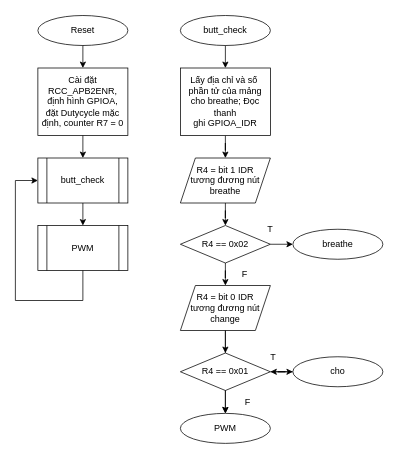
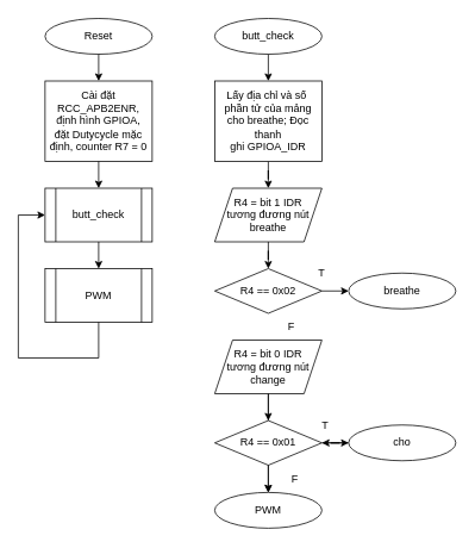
  <mxCell id="0" />
  <mxCell id="1" parent="0" />
  <mxCell id="2" value="Reset" style="rounded=1;whiteSpace=wrap;html=1;fontSize=12;glass=0;strokeWidth=1;shadow=0;shape=ellipse;perimeter=ellipsePerimeter;" parent="1" vertex="1"><mxGeometry x="50" y="20" width="120" height="40" as="geometry" /></mxCell>
  <mxCell id="3" value="Cài đặt RCC_APB2ENR, định hình GPIOA,&lt;br&gt;đặt Dutycycle mặc định, counter R7 = 0" style="rounded=0;whiteSpace=wrap;html=1;" vertex="1" parent="1"><mxGeometry x="50" y="90" width="120" height="90" as="geometry" /></mxCell>
  <mxCell id="4" value="butt_check" style="shape=process;whiteSpace=wrap;html=1;backgroundOutline=1;" vertex="1" parent="1"><mxGeometry x="50" y="210" width="120" height="60" as="geometry" /></mxCell>
  <mxCell id="5" value="PWM" style="shape=process;whiteSpace=wrap;html=1;backgroundOutline=1;" vertex="1" parent="1"><mxGeometry x="50" y="300" width="120" height="60" as="geometry" /></mxCell>
  <mxCell id="6" value="" style="endArrow=classic;html=1;rounded=0;exitX=0.5;exitY=1;exitDx=0;exitDy=0;entryX=0.5;entryY=0;entryDx=0;entryDy=0;" edge="1" parent="1" source="2" target="3"><mxGeometry width="50" height="50" relative="1" as="geometry"><mxPoint x="280" y="340" as="sourcePoint" /><mxPoint x="330" y="290" as="targetPoint" /></mxGeometry></mxCell>
  <mxCell id="7" value="" style="endArrow=classic;html=1;rounded=0;exitX=0.5;exitY=1;exitDx=0;exitDy=0;entryX=0.5;entryY=0;entryDx=0;entryDy=0;" edge="1" parent="1" source="3" target="4"><mxGeometry width="50" height="50" relative="1" as="geometry"><mxPoint x="280" y="340" as="sourcePoint" /><mxPoint x="330" y="290" as="targetPoint" /></mxGeometry></mxCell>
  <mxCell id="8" value="" style="endArrow=classic;html=1;rounded=0;exitX=0.5;exitY=1;exitDx=0;exitDy=0;entryX=0.5;entryY=0;entryDx=0;entryDy=0;" edge="1" parent="1" source="4" target="5"><mxGeometry width="50" height="50" relative="1" as="geometry"><mxPoint x="280" y="340" as="sourcePoint" /><mxPoint x="330" y="290" as="targetPoint" /></mxGeometry></mxCell>
  <mxCell id="9" value="" style="endArrow=classic;html=1;rounded=0;exitX=0.5;exitY=1;exitDx=0;exitDy=0;entryX=0;entryY=0.5;entryDx=0;entryDy=0;" edge="1" parent="1" source="5" target="4"><mxGeometry width="50" height="50" relative="1" as="geometry"><mxPoint x="280" y="340" as="sourcePoint" /><mxPoint x="330" y="290" as="targetPoint" /><Array as="points"><mxPoint x="110" y="400" /><mxPoint x="20" y="400" /><mxPoint x="20" y="240" /></Array></mxGeometry></mxCell>
  <mxCell id="10" value="butt_check" style="rounded=1;whiteSpace=wrap;html=1;fontSize=12;glass=0;strokeWidth=1;shadow=0;shape=ellipse;perimeter=ellipsePerimeter;" vertex="1" parent="1"><mxGeometry x="240" y="20" width="120" height="40" as="geometry" /></mxCell>
  <mxCell id="11" value="" style="edgeStyle=orthogonalEdgeStyle;rounded=0;orthogonalLoop=1;jettySize=auto;html=1;" edge="1" parent="1" source="12" target="14"><mxGeometry relative="1" as="geometry" /></mxCell>
  <mxCell id="12" value="Lấy địa chỉ và số&amp;nbsp;&lt;br&gt;phần tử của mảng cho breathe; Đọc thanh ghi&amp;nbsp;GPIOA_IDR" style="rounded=0;whiteSpace=wrap;html=1;" vertex="1" parent="1"><mxGeometry x="240" y="90" width="120" height="90" as="geometry" /></mxCell>
  <mxCell id="13" value="" style="edgeStyle=orthogonalEdgeStyle;rounded=0;orthogonalLoop=1;jettySize=auto;html=1;" edge="1" parent="1" source="14" target="16"><mxGeometry relative="1" as="geometry" /></mxCell>
  <mxCell id="14" value="R4 = bit 1 IDR&lt;br&gt;tương đương nút&lt;br&gt;breathe" style="shape=parallelogram;perimeter=parallelogramPerimeter;whiteSpace=wrap;html=1;fixedSize=1;" vertex="1" parent="1"><mxGeometry x="240" y="210" width="120" height="60" as="geometry" /></mxCell>
- <mxCell id="15" value="" style="edgeStyle=orthogonalEdgeStyle;rounded=0;orthogonalLoop=1;jettySize=auto;html=1;" edge="1" parent="1" source="16" target="19"><mxGeometry relative="1" as="geometry" /></mxCell>
  <mxCell id="16" value="R4 == 0x02" style="rhombus;whiteSpace=wrap;html=1;" vertex="1" parent="1"><mxGeometry x="240" y="300" width="120" height="50" as="geometry" /></mxCell>
  <mxCell id="17" value="breathe" style="rounded=1;whiteSpace=wrap;html=1;fontSize=12;glass=0;strokeWidth=1;shadow=0;shape=ellipse;perimeter=ellipsePerimeter;" vertex="1" parent="1"><mxGeometry x="390" y="305" width="120" height="40" as="geometry" /></mxCell>
  <mxCell id="18" value="" style="edgeStyle=orthogonalEdgeStyle;rounded=0;orthogonalLoop=1;jettySize=auto;html=1;" edge="1" parent="1" source="19" target="23"><mxGeometry relative="1" as="geometry" /></mxCell>
  <mxCell id="19" value="R4 = bit 0 IDR&lt;br&gt;tương đương nút&lt;br&gt;change" style="shape=parallelogram;perimeter=parallelogramPerimeter;whiteSpace=wrap;html=1;fixedSize=1;" vertex="1" parent="1"><mxGeometry x="240" y="380" width="120" height="60" as="geometry" /></mxCell>
  <mxCell id="20" value="R4 == 0x01" style="rhombus;whiteSpace=wrap;html=1;" vertex="1" parent="1"><mxGeometry x="240" y="470" width="120" height="50" as="geometry" /></mxCell>
  <mxCell id="21" value="" style="edgeStyle=orthogonalEdgeStyle;rounded=0;orthogonalLoop=1;jettySize=auto;html=1;" edge="1" parent="1" source="22" target="20"><mxGeometry relative="1" as="geometry" /></mxCell>
  <mxCell id="22" value="cho" style="rounded=1;whiteSpace=wrap;html=1;fontSize=12;glass=0;strokeWidth=1;shadow=0;shape=ellipse;perimeter=ellipsePerimeter;" vertex="1" parent="1"><mxGeometry x="390" y="475" width="120" height="40" as="geometry" /></mxCell>
  <mxCell id="23" value="PWM" style="rounded=1;whiteSpace=wrap;html=1;fontSize=12;glass=0;strokeWidth=1;shadow=0;shape=ellipse;perimeter=ellipsePerimeter;" vertex="1" parent="1"><mxGeometry x="240" y="550.5" width="120" height="40" as="geometry" /></mxCell>
  <mxCell id="24" value="" style="endArrow=classic;html=1;rounded=0;exitX=0.5;exitY=1;exitDx=0;exitDy=0;entryX=0.5;entryY=0;entryDx=0;entryDy=0;" edge="1" parent="1" source="10" target="12"><mxGeometry width="50" height="50" relative="1" as="geometry"><mxPoint x="380" y="250" as="sourcePoint" /><mxPoint x="430" y="200" as="targetPoint" /></mxGeometry></mxCell>
  <mxCell id="25" value="" style="endArrow=classic;html=1;rounded=0;exitX=0.5;exitY=1;exitDx=0;exitDy=0;entryX=0.5;entryY=0;entryDx=0;entryDy=0;" edge="1" parent="1" source="19" target="20"><mxGeometry width="50" height="50" relative="1" as="geometry"><mxPoint x="299.5" y="440" as="sourcePoint" /><mxPoint x="299.5" y="470" as="targetPoint" /></mxGeometry></mxCell>
  <mxCell id="26" value="" style="endArrow=classic;html=1;rounded=0;exitX=1;exitY=0.5;exitDx=0;exitDy=0;entryX=0;entryY=0.5;entryDx=0;entryDy=0;" edge="1" parent="1" source="16" target="17"><mxGeometry width="50" height="50" relative="1" as="geometry"><mxPoint x="380" y="370" as="sourcePoint" /><mxPoint x="430" y="320" as="targetPoint" /></mxGeometry></mxCell>
  <mxCell id="27" value="" style="endArrow=classic;html=1;rounded=0;exitX=1;exitY=0.5;exitDx=0;exitDy=0;entryX=0;entryY=0.5;entryDx=0;entryDy=0;" edge="1" parent="1" source="20" target="22"><mxGeometry width="50" height="50" relative="1" as="geometry"><mxPoint x="360" y="494.5" as="sourcePoint" /><mxPoint x="390" y="494.5" as="targetPoint" /></mxGeometry></mxCell>
  <mxCell id="28" value="" style="endArrow=classic;html=1;rounded=0;exitX=0.5;exitY=1;exitDx=0;exitDy=0;entryX=0.5;entryY=0;entryDx=0;entryDy=0;" edge="1" parent="1" source="20" target="23"><mxGeometry width="50" height="50" relative="1" as="geometry"><mxPoint x="299.5" y="520.5" as="sourcePoint" /><mxPoint x="300" y="550" as="targetPoint" /></mxGeometry></mxCell>
  <mxCell id="29" value="T" style="text;html=1;strokeColor=none;fillColor=none;align=center;verticalAlign=middle;whiteSpace=wrap;rounded=0;" vertex="1" parent="1"><mxGeometry x="330" y="290" width="60" height="30" as="geometry" /></mxCell>
  <mxCell id="30" value="F" style="text;html=1;strokeColor=none;fillColor=none;align=center;verticalAlign=middle;whiteSpace=wrap;rounded=0;" vertex="1" parent="1"><mxGeometry x="296" y="350" width="60" height="30" as="geometry" /></mxCell>
  <mxCell id="31" value="T" style="text;html=1;strokeColor=none;fillColor=none;align=center;verticalAlign=middle;whiteSpace=wrap;rounded=0;" vertex="1" parent="1"><mxGeometry x="334" y="460.5" width="60" height="30" as="geometry" /></mxCell>
  <mxCell id="32" value="F" style="text;html=1;strokeColor=none;fillColor=none;align=center;verticalAlign=middle;whiteSpace=wrap;rounded=0;" vertex="1" parent="1"><mxGeometry x="300" y="520.5" width="60" height="30" as="geometry" /></mxCell>
